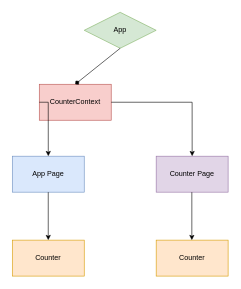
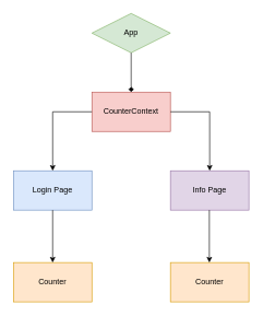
  <mxCell id="0" />
  <mxCell id="1" parent="0" />
- <mxCell id="2" value="CounterContext" style="rounded=0;whiteSpace=wrap;html=1;fillColor=#f8cecc;strokeColor=#b85450;" parent="1" vertex="1"><mxGeometry x="65" y="140" width="120" height="60" as="geometry" /></mxCell>
- <mxCell id="3" value="App Page" style="rounded=0;whiteSpace=wrap;html=1;fillColor=#dae8fc;strokeColor=#6c8ebf;" parent="1" vertex="1"><mxGeometry x="20" y="260" width="120" height="60" as="geometry" /></mxCell>
- <mxCell id="4" value="Counter Page" style="rounded=0;whiteSpace=wrap;html=1;fillColor=#e1d5e7;strokeColor=#9673a6;" parent="1" vertex="1"><mxGeometry x="260" y="260" width="120" height="60" as="geometry" /></mxCell>
+ <mxCell id="2" value="CounterContext" style="rounded=0;whiteSpace=wrap;html=1;fillColor=#f8cecc;strokeColor=#b85450;" parent="1" vertex="1"><mxGeometry x="140" y="140" width="120" height="60" as="geometry" /></mxCell>
+ <mxCell id="3" value="Login Page" style="rounded=0;whiteSpace=wrap;html=1;fillColor=#dae8fc;strokeColor=#6c8ebf;" parent="1" vertex="1"><mxGeometry x="20" y="260" width="120" height="60" as="geometry" /></mxCell>
+ <mxCell id="4" value="Info Page" style="rounded=0;whiteSpace=wrap;html=1;fillColor=#e1d5e7;strokeColor=#9673a6;" parent="1" vertex="1"><mxGeometry x="260" y="260" width="120" height="60" as="geometry" /></mxCell>
  <mxCell id="5" value="Counter" style="rounded=0;whiteSpace=wrap;html=1;fillColor=#ffe6cc;strokeColor=#d79b00;" parent="1" vertex="1"><mxGeometry x="20" y="400" width="120" height="60" as="geometry" /></mxCell>
  <mxCell id="6" value="Counter" style="rounded=0;whiteSpace=wrap;html=1;fillColor=#ffe6cc;strokeColor=#d79b00;" parent="1" vertex="1"><mxGeometry x="260" y="400" width="120" height="60" as="geometry" /></mxCell>
  <mxCell id="7" value="" style="endArrow=classic;html=1;rounded=0;entryX=0.417;entryY=0;entryDx=0;entryDy=0;entryPerimeter=0;exitX=1;exitY=0.5;exitDx=0;exitDy=0;" parent="1" source="2" edge="1"><mxGeometry width="50" height="50" relative="1" as="geometry"><mxPoint x="390" y="170" as="sourcePoint" /><mxPoint x="320.04" y="260" as="targetPoint" /><Array as="points"><mxPoint x="320" y="170" /></Array></mxGeometry></mxCell>
  <mxCell id="8" value="" style="endArrow=classic;html=1;rounded=0;entryX=0.417;entryY=0;entryDx=0;entryDy=0;entryPerimeter=0;exitX=0;exitY=0.5;exitDx=0;exitDy=0;" parent="1" source="2" edge="1"><mxGeometry width="50" height="50" relative="1" as="geometry"><mxPoint x="20" y="170" as="sourcePoint" /><mxPoint x="80.04" y="260" as="targetPoint" /><Array as="points"><mxPoint x="80" y="170" /></Array></mxGeometry></mxCell>
  <mxCell id="9" value="" style="endArrow=classic;html=1;rounded=0;exitX=0.5;exitY=1;exitDx=0;exitDy=0;entryX=0.5;entryY=0;entryDx=0;entryDy=0;" parent="1" source="3" target="5" edge="1"><mxGeometry width="50" height="50" relative="1" as="geometry"><mxPoint x="120" y="470" as="sourcePoint" /><mxPoint x="170" y="420" as="targetPoint" /></mxGeometry></mxCell>
  <mxCell id="10" value="" style="endArrow=classic;html=1;rounded=0;exitX=0.5;exitY=1;exitDx=0;exitDy=0;entryX=0.5;entryY=0;entryDx=0;entryDy=0;" parent="1" edge="1"><mxGeometry width="50" height="50" relative="1" as="geometry"><mxPoint x="319.5" y="320" as="sourcePoint" /><mxPoint x="319.5" y="400" as="targetPoint" /></mxGeometry></mxCell>
  <mxCell id="11" value="App" style="rhombus;whiteSpace=wrap;html=1;fillColor=#d5e8d4;strokeColor=#82b366;" vertex="1" parent="1"><mxGeometry x="140" y="20" width="120" height="60" as="geometry" /></mxCell>
  <mxCell id="12" value="" style="endArrow=diamond;html=1;rounded=0;exitX=0.5;exitY=1;exitDx=0;exitDy=0;entryX=0.5;entryY=0;entryDx=0;entryDy=0;" edge="1" parent="1" source="11" target="2"><mxGeometry width="50" height="50" relative="1" as="geometry"><mxPoint x="240" y="240" as="sourcePoint" /><mxPoint x="290" y="190" as="targetPoint" /></mxGeometry></mxCell>
